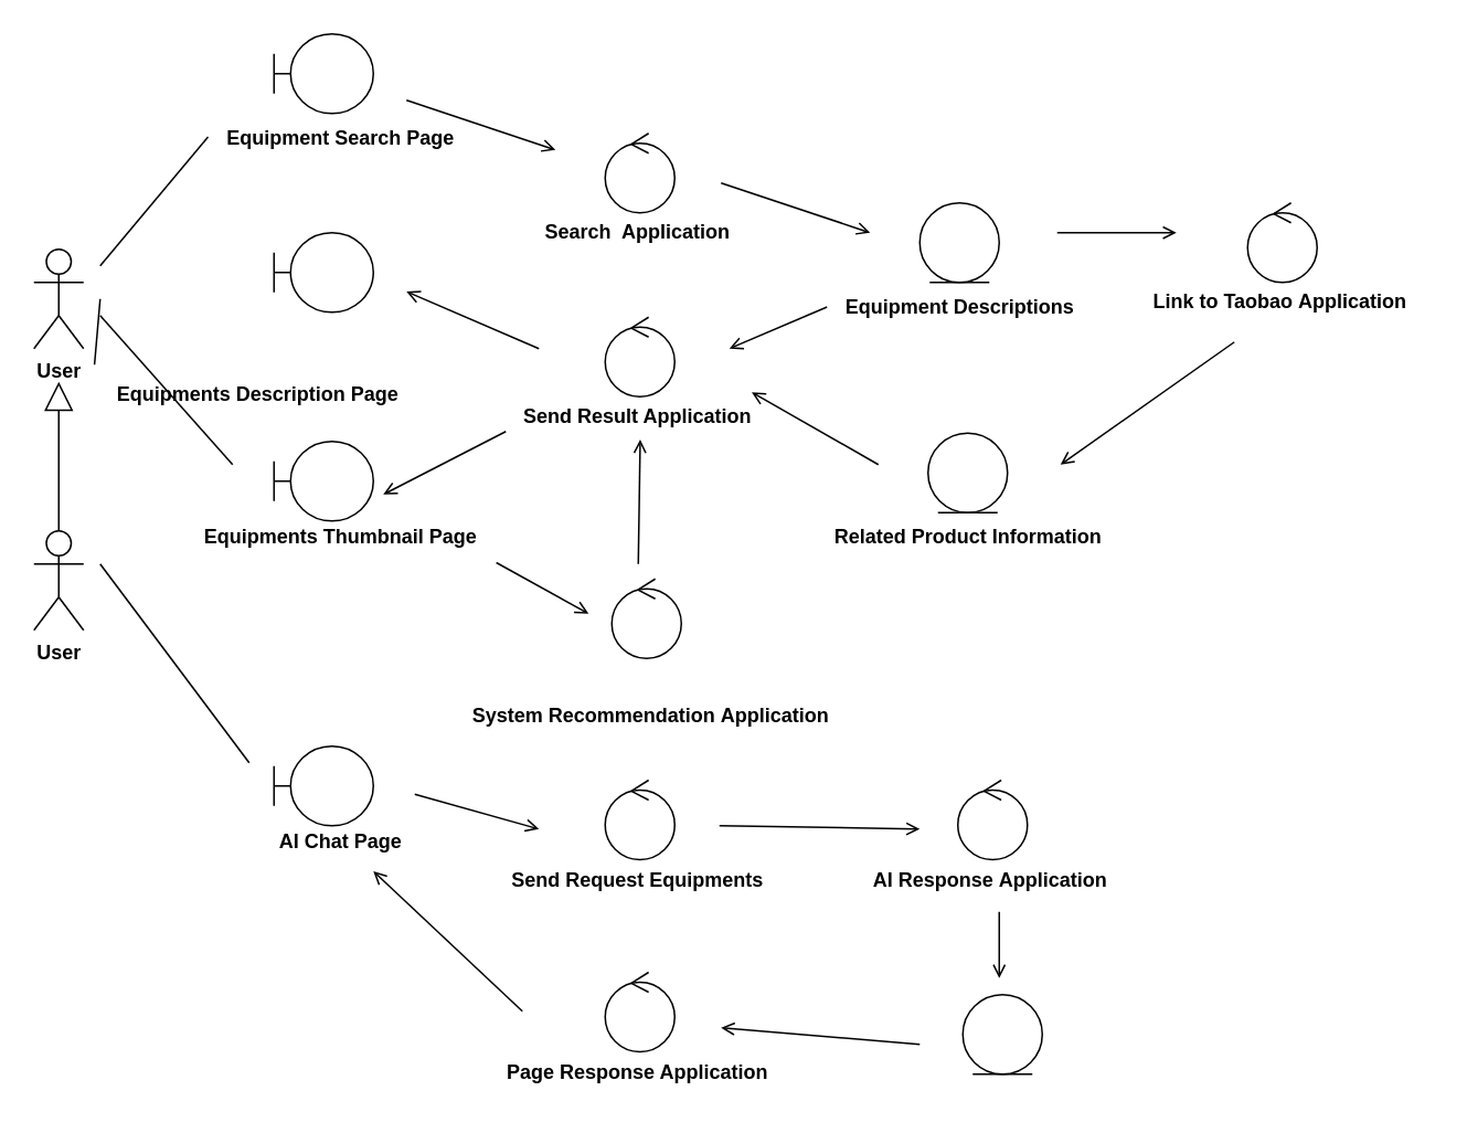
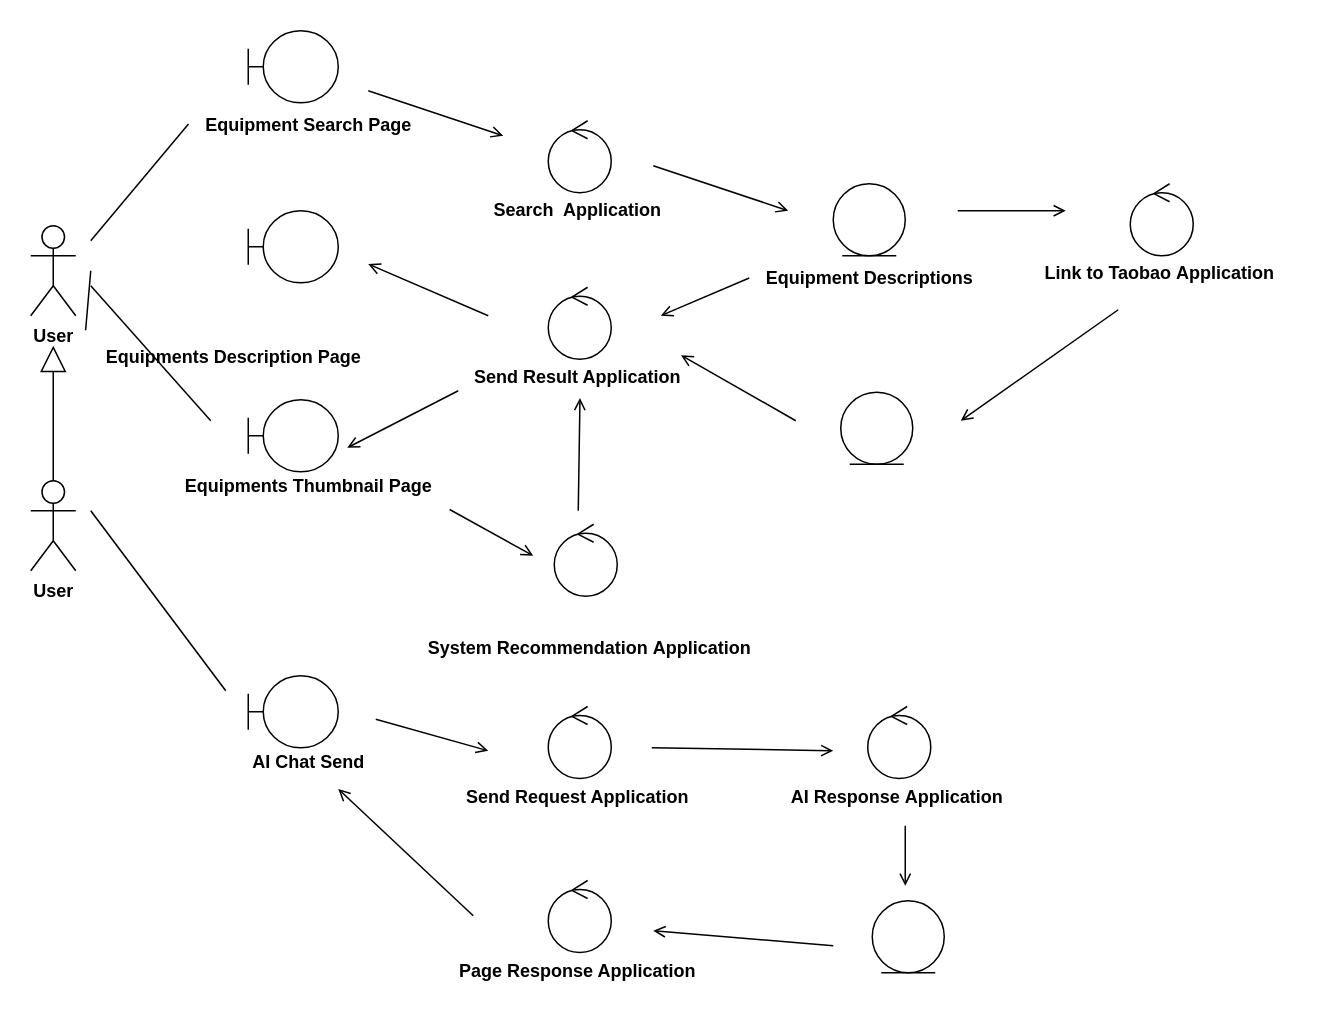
  <mxCell id="0" />
  <mxCell id="1" parent="0" />
  <mxCell id="2" value="&lt;b&gt;User&lt;/b&gt;" style="shape=umlActor;verticalLabelPosition=bottom;verticalAlign=top;html=1;outlineConnect=0;" vertex="1" parent="1"><mxGeometry x="20" y="150" width="30" height="60" as="geometry" /></mxCell>
  <mxCell id="3" value="" style="ellipse;shape=umlEntity;whiteSpace=wrap;html=1;aspect=fixed;" vertex="1" parent="1"><mxGeometry x="555" y="122" width="48" height="48" as="geometry" /></mxCell>
  <mxCell id="4" value="" style="shape=umlBoundary;whiteSpace=wrap;html=1;aspect=fixed;" vertex="1" parent="1"><mxGeometry x="165" y="20" width="60" height="48" as="geometry" /></mxCell>
  <mxCell id="5" value="&lt;b&gt;Equipment Search Page&lt;/b&gt;" style="text;html=1;align=center;verticalAlign=middle;resizable=0;points=[];autosize=1;strokeColor=none;fillColor=none;" vertex="1" parent="1"><mxGeometry x="125" y="68" width="160" height="30" as="geometry" /></mxCell>
  <mxCell id="6" value="" style="shape=umlBoundary;whiteSpace=wrap;html=1;aspect=fixed;" vertex="1" parent="1"><mxGeometry x="165" y="140" width="60" height="48" as="geometry" /></mxCell>
  <mxCell id="7" value="&lt;b&gt;Equipments Description Page&lt;/b&gt;" style="text;html=1;align=center;verticalAlign=middle;resizable=0;points=[];autosize=1;strokeColor=none;fillColor=none;" vertex="1" parent="1"><mxGeometry x="60" y="223" width="190" height="30" as="geometry" /></mxCell>
  <mxCell id="8" value="" style="shape=umlBoundary;whiteSpace=wrap;html=1;aspect=fixed;" vertex="1" parent="1"><mxGeometry x="165" y="450" width="60" height="48" as="geometry" /></mxCell>
- <mxCell id="9" value="&lt;b&gt;AI Chat Page&lt;/b&gt;" style="text;html=1;align=center;verticalAlign=middle;resizable=0;points=[];autosize=1;strokeColor=none;fillColor=none;" vertex="1" parent="1"><mxGeometry x="155" y="493" width="100" height="30" as="geometry" /></mxCell>
+ <mxCell id="9" value="&lt;b&gt;AI Chat Send&lt;/b&gt;" style="text;html=1;align=center;verticalAlign=middle;resizable=0;points=[];autosize=1;strokeColor=none;fillColor=none;" vertex="1" parent="1"><mxGeometry x="155" y="493" width="100" height="30" as="geometry" /></mxCell>
  <mxCell id="10" value="" style="endArrow=none;html=1;rounded=0;entryX=0.001;entryY=0.472;entryDx=0;entryDy=0;entryPerimeter=0;" edge="1" parent="1" target="5"><mxGeometry width="50" height="50" relative="1" as="geometry"><mxPoint x="60" y="160" as="sourcePoint" /><mxPoint x="340" y="200" as="targetPoint" /></mxGeometry></mxCell>
  <mxCell id="11" value="" style="endArrow=none;html=1;rounded=0;entryX=-0.018;entryY=-0.111;entryDx=0;entryDy=0;entryPerimeter=0;" edge="1" parent="1" target="7"><mxGeometry width="50" height="50" relative="1" as="geometry"><mxPoint x="60" y="180" as="sourcePoint" /><mxPoint x="145" y="132" as="targetPoint" /></mxGeometry></mxCell>
  <mxCell id="12" value="" style="endArrow=none;html=1;rounded=0;" edge="1" parent="1"><mxGeometry width="50" height="50" relative="1" as="geometry"><mxPoint x="60" y="340" as="sourcePoint" /><mxPoint x="150" y="460" as="targetPoint" /></mxGeometry></mxCell>
  <mxCell id="13" value="" style="ellipse;shape=umlControl;whiteSpace=wrap;html=1;aspect=fixed;" vertex="1" parent="1"><mxGeometry x="365" y="80" width="42" height="48" as="geometry" /></mxCell>
  <mxCell id="14" value="&lt;b&gt;Search&amp;nbsp; Application&amp;nbsp;&lt;/b&gt;" style="text;html=1;align=center;verticalAlign=middle;resizable=0;points=[];autosize=1;strokeColor=none;fillColor=none;" vertex="1" parent="1"><mxGeometry x="316" y="125" width="140" height="30" as="geometry" /></mxCell>
  <mxCell id="15" value="" style="endArrow=open;html=1;rounded=0;endFill=0;" edge="1" parent="1"><mxGeometry width="50" height="50" relative="1" as="geometry"><mxPoint x="245" y="60" as="sourcePoint" /><mxPoint x="335" y="90" as="targetPoint" /></mxGeometry></mxCell>
  <mxCell id="16" value="&lt;b style=&quot;border-color: var(--border-color);&quot;&gt;Equipment Descriptions&lt;/b&gt;" style="text;html=1;align=center;verticalAlign=middle;resizable=0;points=[];autosize=1;strokeColor=none;fillColor=none;" vertex="1" parent="1"><mxGeometry x="499" y="170" width="160" height="30" as="geometry" /></mxCell>
  <mxCell id="17" value="" style="endArrow=open;html=1;rounded=0;endFill=0;startArrow=none;startFill=0;" edge="1" parent="1"><mxGeometry width="50" height="50" relative="1" as="geometry"><mxPoint x="435" y="110" as="sourcePoint" /><mxPoint x="525" y="140" as="targetPoint" /></mxGeometry></mxCell>
  <mxCell id="18" value="" style="ellipse;shape=umlEntity;whiteSpace=wrap;html=1;aspect=fixed;" vertex="1" parent="1"><mxGeometry x="581" y="600" width="48" height="48" as="geometry" /></mxCell>
  <mxCell id="19" value="" style="endArrow=open;html=1;rounded=0;endFill=0;exitX=-0.011;exitY=0.895;exitDx=0;exitDy=0;exitPerimeter=0;" edge="1" parent="1"><mxGeometry width="50" height="50" relative="1" as="geometry"><mxPoint x="499" y="184.85" as="sourcePoint" /><mxPoint x="440" y="210" as="targetPoint" /></mxGeometry></mxCell>
  <mxCell id="20" value="" style="ellipse;shape=umlControl;whiteSpace=wrap;html=1;aspect=fixed;" vertex="1" parent="1"><mxGeometry x="365" y="191" width="42" height="48" as="geometry" /></mxCell>
  <mxCell id="21" value="&lt;b&gt;Send Result Application&amp;nbsp;&lt;/b&gt;" style="text;html=1;align=center;verticalAlign=middle;resizable=0;points=[];autosize=1;strokeColor=none;fillColor=none;" vertex="1" parent="1"><mxGeometry x="306" y="236" width="160" height="30" as="geometry" /></mxCell>
  <mxCell id="22" value="" style="endArrow=open;html=1;rounded=0;entryX=0.964;entryY=0.983;entryDx=0;entryDy=0;entryPerimeter=0;endFill=0;" edge="1" parent="1"><mxGeometry width="50" height="50" relative="1" as="geometry"><mxPoint x="325" y="210" as="sourcePoint" /><mxPoint x="245" y="175.5" as="targetPoint" /></mxGeometry></mxCell>
  <mxCell id="23" value="" style="endArrow=open;html=1;rounded=0;entryX=0.964;entryY=0.983;entryDx=0;entryDy=0;entryPerimeter=0;endFill=0;" edge="1" parent="1"><mxGeometry width="50" height="50" relative="1" as="geometry"><mxPoint x="305" y="260" as="sourcePoint" /><mxPoint x="231" y="298" as="targetPoint" /></mxGeometry></mxCell>
  <mxCell id="24" value="" style="shape=umlBoundary;whiteSpace=wrap;html=1;aspect=fixed;" vertex="1" parent="1"><mxGeometry x="165" y="266" width="60" height="48" as="geometry" /></mxCell>
  <mxCell id="25" value="&lt;b style=&quot;border-color: var(--border-color);&quot;&gt;Equipments Thumbnail&amp;nbsp;Page&lt;/b&gt;" style="text;html=1;align=center;verticalAlign=middle;resizable=0;points=[];autosize=1;strokeColor=none;fillColor=none;" vertex="1" parent="1"><mxGeometry x="110" y="309" width="190" height="30" as="geometry" /></mxCell>
  <mxCell id="26" value="" style="endArrow=none;html=1;rounded=0;" edge="1" parent="1"><mxGeometry width="50" height="50" relative="1" as="geometry"><mxPoint x="60" y="190" as="sourcePoint" /><mxPoint x="140" y="280" as="targetPoint" /></mxGeometry></mxCell>
  <mxCell id="27" value="" style="ellipse;shape=umlControl;whiteSpace=wrap;html=1;aspect=fixed;" vertex="1" parent="1"><mxGeometry x="369" y="349" width="42" height="48" as="geometry" /></mxCell>
  <mxCell id="28" value="&lt;b&gt;System Recommendation&amp;nbsp;Application&amp;nbsp;&lt;/b&gt;" style="text;html=1;align=center;verticalAlign=middle;resizable=0;points=[];autosize=1;strokeColor=none;fillColor=none;" vertex="1" parent="1"><mxGeometry x="274" y="417" width="240" height="30" as="geometry" /></mxCell>
  <mxCell id="29" value="" style="endArrow=open;html=1;rounded=0;entryX=0.501;entryY=0.962;entryDx=0;entryDy=0;entryPerimeter=0;endFill=0;" edge="1" parent="1" target="21"><mxGeometry width="50" height="50" relative="1" as="geometry"><mxPoint x="385" y="340" as="sourcePoint" /><mxPoint x="372.62" y="329" as="targetPoint" /></mxGeometry></mxCell>
  <mxCell id="30" value="" style="endArrow=open;html=1;rounded=0;exitX=0.996;exitY=1.005;exitDx=0;exitDy=0;exitPerimeter=0;endFill=0;" edge="1" parent="1" source="25"><mxGeometry width="50" height="50" relative="1" as="geometry"><mxPoint x="305" y="350" as="sourcePoint" /><mxPoint x="355" y="370" as="targetPoint" /></mxGeometry></mxCell>
  <mxCell id="31" value="" style="ellipse;shape=umlControl;whiteSpace=wrap;html=1;aspect=fixed;" vertex="1" parent="1"><mxGeometry x="365" y="470.5" width="42" height="48" as="geometry" /></mxCell>
- <mxCell id="32" value="&lt;b&gt;Send Request Equipments&amp;nbsp;&lt;/b&gt;" style="text;html=1;align=center;verticalAlign=middle;resizable=0;points=[];autosize=1;strokeColor=none;fillColor=none;" vertex="1" parent="1"><mxGeometry x="296" y="515.5" width="180" height="30" as="geometry" /></mxCell>
+ <mxCell id="32" value="&lt;b&gt;Send Request Application&amp;nbsp;&lt;/b&gt;" style="text;html=1;align=center;verticalAlign=middle;resizable=0;points=[];autosize=1;strokeColor=none;fillColor=none;" vertex="1" parent="1"><mxGeometry x="296" y="515.5" width="180" height="30" as="geometry" /></mxCell>
  <mxCell id="33" value="" style="ellipse;shape=umlControl;whiteSpace=wrap;html=1;aspect=fixed;" vertex="1" parent="1"><mxGeometry x="578" y="470.5" width="42" height="48" as="geometry" /></mxCell>
  <mxCell id="34" value="&lt;b&gt;AI Response&amp;nbsp;Application&amp;nbsp;&lt;/b&gt;" style="text;html=1;align=center;verticalAlign=middle;resizable=0;points=[];autosize=1;strokeColor=none;fillColor=none;" vertex="1" parent="1"><mxGeometry x="514" y="515.5" width="170" height="30" as="geometry" /></mxCell>
  <mxCell id="35" value="" style="endArrow=open;html=1;rounded=0;exitX=0.996;exitY=1.005;exitDx=0;exitDy=0;exitPerimeter=0;endFill=0;" edge="1" parent="1"><mxGeometry width="50" height="50" relative="1" as="geometry"><mxPoint x="250" y="479" as="sourcePoint" /><mxPoint x="325" y="500" as="targetPoint" /></mxGeometry></mxCell>
  <mxCell id="36" value="" style="endArrow=open;html=1;rounded=0;exitX=0.996;exitY=1.005;exitDx=0;exitDy=0;exitPerimeter=0;endFill=0;" edge="1" parent="1"><mxGeometry width="50" height="50" relative="1" as="geometry"><mxPoint x="434" y="498" as="sourcePoint" /><mxPoint x="555" y="500" as="targetPoint" /></mxGeometry></mxCell>
  <mxCell id="37" value="" style="endArrow=open;html=1;rounded=0;exitX=0.996;exitY=1.005;exitDx=0;exitDy=0;exitPerimeter=0;endFill=0;" edge="1" parent="1"><mxGeometry width="50" height="50" relative="1" as="geometry"><mxPoint x="603" y="550" as="sourcePoint" /><mxPoint x="603" y="590" as="targetPoint" /></mxGeometry></mxCell>
  <mxCell id="38" value="" style="ellipse;shape=umlControl;whiteSpace=wrap;html=1;aspect=fixed;" vertex="1" parent="1"><mxGeometry x="365" y="586.5" width="42" height="48" as="geometry" /></mxCell>
  <mxCell id="39" value="&lt;b&gt;Page Response Application&amp;nbsp;&lt;/b&gt;" style="text;html=1;align=center;verticalAlign=middle;resizable=0;points=[];autosize=1;strokeColor=none;fillColor=none;" vertex="1" parent="1"><mxGeometry x="291" y="631.5" width="190" height="30" as="geometry" /></mxCell>
  <mxCell id="40" value="" style="endArrow=open;html=1;rounded=0;endFill=0;" edge="1" parent="1"><mxGeometry width="50" height="50" relative="1" as="geometry"><mxPoint x="555" y="630" as="sourcePoint" /><mxPoint x="435" y="620" as="targetPoint" /></mxGeometry></mxCell>
  <mxCell id="41" value="" style="endArrow=open;html=1;rounded=0;endFill=0;" edge="1" parent="1"><mxGeometry width="50" height="50" relative="1" as="geometry"><mxPoint x="315" y="610" as="sourcePoint" /><mxPoint x="225" y="525.5" as="targetPoint" /></mxGeometry></mxCell>
  <mxCell id="42" value="" style="ellipse;shape=umlControl;whiteSpace=wrap;html=1;aspect=fixed;" vertex="1" parent="1"><mxGeometry x="753" y="122" width="42" height="48" as="geometry" /></mxCell>
  <mxCell id="43" value="&lt;b&gt;Link to Taobao&amp;nbsp;Application&amp;nbsp;&lt;/b&gt;" style="text;html=1;align=center;verticalAlign=middle;resizable=0;points=[];autosize=1;strokeColor=none;fillColor=none;" vertex="1" parent="1"><mxGeometry x="684" y="167" width="180" height="30" as="geometry" /></mxCell>
  <mxCell id="44" value="" style="endArrow=open;html=1;rounded=0;endFill=0;exitX=-0.011;exitY=0.895;exitDx=0;exitDy=0;exitPerimeter=0;" edge="1" parent="1"><mxGeometry width="50" height="50" relative="1" as="geometry"><mxPoint x="638" y="140" as="sourcePoint" /><mxPoint x="710" y="140" as="targetPoint" /></mxGeometry></mxCell>
  <mxCell id="45" value="" style="ellipse;shape=umlEntity;whiteSpace=wrap;html=1;aspect=fixed;" vertex="1" parent="1"><mxGeometry x="560" y="261" width="48" height="48" as="geometry" /></mxCell>
- <mxCell id="46" value="&lt;b style=&quot;border-color: var(--border-color);&quot;&gt;Related Product Information&lt;/b&gt;" style="text;html=1;align=center;verticalAlign=middle;resizable=0;points=[];autosize=1;strokeColor=none;fillColor=none;" vertex="1" parent="1"><mxGeometry x="494" y="309" width="180" height="30" as="geometry" /></mxCell>
  <mxCell id="47" value="" style="endArrow=open;html=1;rounded=0;endFill=0;exitX=-0.011;exitY=0.895;exitDx=0;exitDy=0;exitPerimeter=0;" edge="1" parent="1"><mxGeometry width="50" height="50" relative="1" as="geometry"><mxPoint x="745" y="206" as="sourcePoint" /><mxPoint x="640" y="280" as="targetPoint" /></mxGeometry></mxCell>
  <mxCell id="48" value="" style="endArrow=open;html=1;rounded=0;endFill=0;entryX=0.922;entryY=0.011;entryDx=0;entryDy=0;entryPerimeter=0;" edge="1" parent="1" target="21"><mxGeometry width="50" height="50" relative="1" as="geometry"><mxPoint x="530" y="280" as="sourcePoint" /><mxPoint x="650" y="290" as="targetPoint" /></mxGeometry></mxCell>
  <mxCell id="49" value="&lt;b&gt;User&lt;/b&gt;" style="shape=umlActor;verticalLabelPosition=bottom;verticalAlign=top;html=1;outlineConnect=0;" vertex="1" parent="1"><mxGeometry x="20" y="320" width="30" height="60" as="geometry" /></mxCell>
  <mxCell id="50" value="" style="endArrow=block;html=1;rounded=0;exitX=0.5;exitY=0;exitDx=0;exitDy=0;exitPerimeter=0;endFill=0;endSize=15;" edge="1" parent="1" source="49"><mxGeometry width="50" height="50" relative="1" as="geometry"><mxPoint x="300" y="250" as="sourcePoint" /><mxPoint x="35" y="230" as="targetPoint" /></mxGeometry></mxCell>
